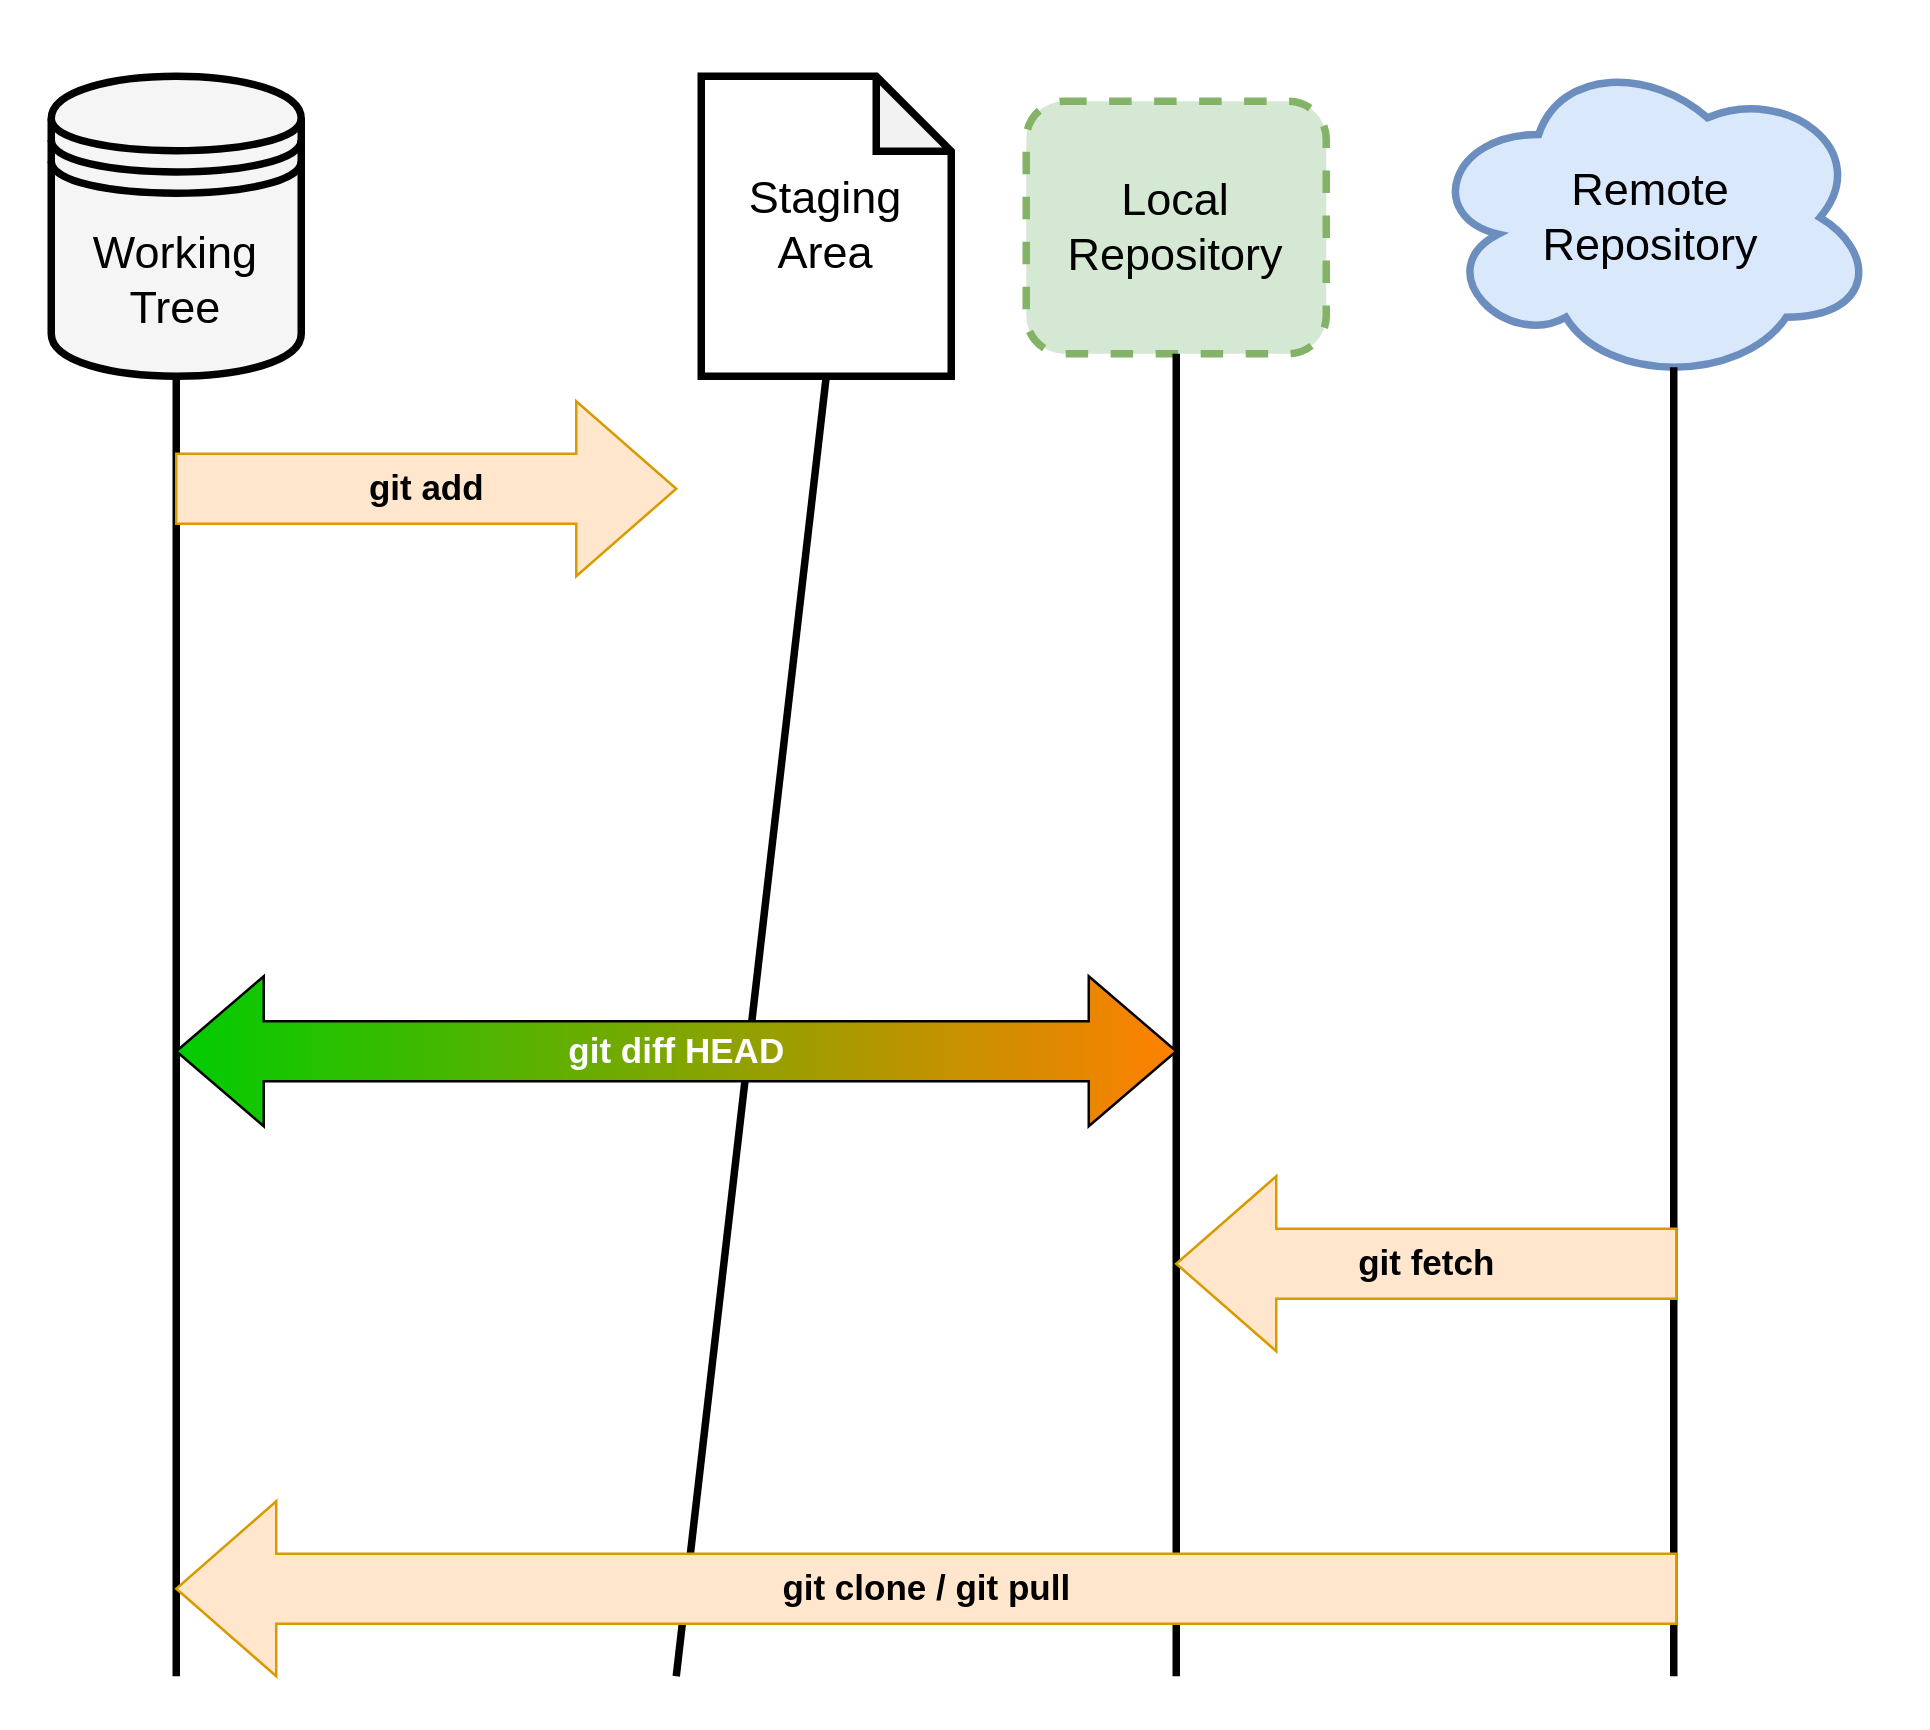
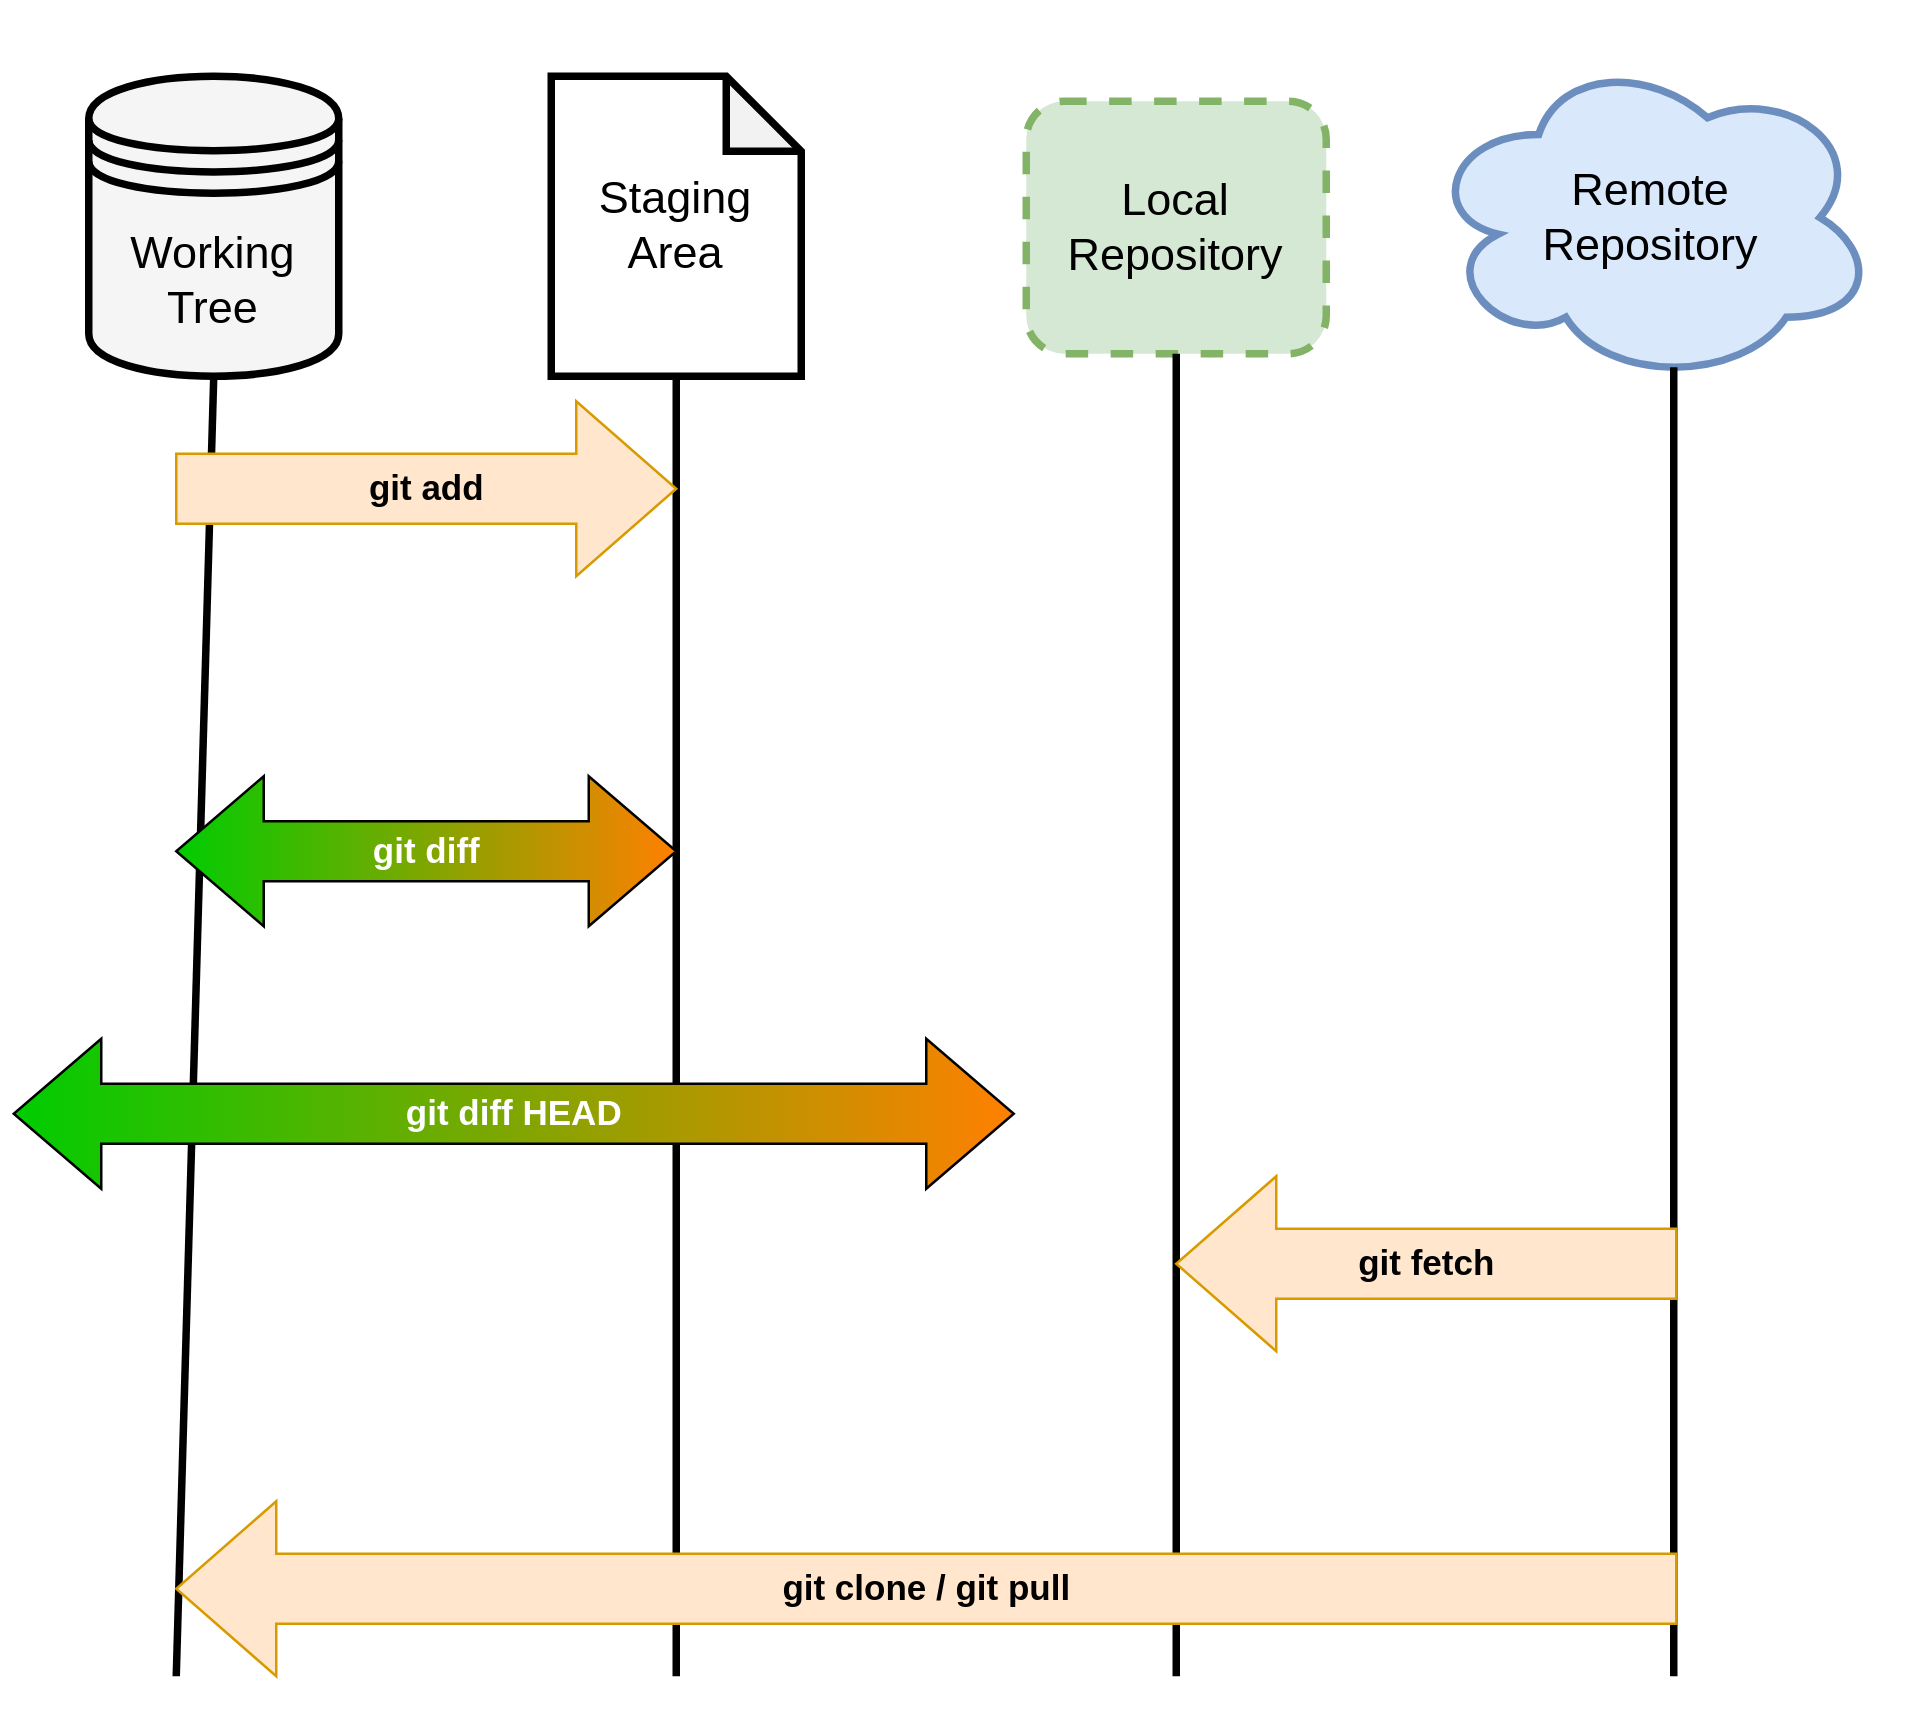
  <mxCell id="0" />
  <mxCell id="1" parent="0" />
- <mxCell id="2" value="&lt;font style=&quot;font-size: 18px;&quot;&gt;Working&lt;/font&gt;&lt;div style=&quot;font-size: 18px;&quot;&gt;&lt;font style=&quot;font-size: 18px;&quot;&gt;Tree&lt;/font&gt;&lt;/div&gt;" style="shape=datastore;whiteSpace=wrap;html=1;fillColor=#f5f5f5;fontColor=#000000;strokeColor=#000000;strokeWidth=3;" parent="1" vertex="1"><mxGeometry x="20" y="30" width="100" height="120" as="geometry" /></mxCell>
+ <mxCell id="2" value="&lt;font style=&quot;font-size: 18px;&quot;&gt;Working&lt;/font&gt;&lt;div style=&quot;font-size: 18px;&quot;&gt;&lt;font style=&quot;font-size: 18px;&quot;&gt;Tree&lt;/font&gt;&lt;/div&gt;" style="shape=datastore;whiteSpace=wrap;html=1;fillColor=#f5f5f5;fontColor=#000000;strokeColor=#000000;strokeWidth=3;" parent="1" vertex="1"><mxGeometry x="35" y="30" width="100" height="120" as="geometry" /></mxCell>
  <mxCell id="3" value="&lt;font style=&quot;font-size: 18px;&quot;&gt;Remote&lt;/font&gt;&lt;div style=&quot;font-size: 18px;&quot;&gt;&lt;span style=&quot;background-color: initial;&quot;&gt;&lt;font style=&quot;font-size: 18px;&quot;&gt;Repository&lt;/font&gt;&lt;/span&gt;&lt;/div&gt;" style="ellipse;shape=cloud;whiteSpace=wrap;html=1;fillColor=#dae8fc;strokeColor=#6c8ebf;strokeWidth=3;" parent="1" vertex="1"><mxGeometry x="570" y="20" width="180" height="133" as="geometry" /></mxCell>
  <mxCell id="4" value="&lt;font style=&quot;font-size: 18px;&quot;&gt;Local&lt;/font&gt;&lt;div style=&quot;font-size: 18px;&quot;&gt;&lt;span style=&quot;background-color: initial;&quot;&gt;&lt;font style=&quot;font-size: 18px;&quot;&gt;Repository&lt;/font&gt;&lt;/span&gt;&lt;/div&gt;" style="rounded=1;whiteSpace=wrap;html=1;fillColor=#d5e8d4;strokeColor=#82b366;strokeWidth=3;dashed=1;" parent="1" vertex="1"><mxGeometry x="410" y="40" width="120" height="101" as="geometry" /></mxCell>
- <mxCell id="5" value="&lt;font style=&quot;font-size: 18px;&quot;&gt;Staging&lt;/font&gt;&lt;div&gt;&lt;font style=&quot;font-size: 18px;&quot;&gt;Area&lt;/font&gt;&lt;/div&gt;" style="shape=note;whiteSpace=wrap;html=1;backgroundOutline=1;darkOpacity=0.05;strokeWidth=3;" parent="1" vertex="1"><mxGeometry x="280" y="30" width="100" height="120" as="geometry" /></mxCell>
+ <mxCell id="5" value="&lt;font style=&quot;font-size: 18px;&quot;&gt;Staging&lt;/font&gt;&lt;div&gt;&lt;font style=&quot;font-size: 18px;&quot;&gt;Area&lt;/font&gt;&lt;/div&gt;" style="shape=note;whiteSpace=wrap;html=1;backgroundOutline=1;darkOpacity=0.05;strokeWidth=3;" parent="1" vertex="1"><mxGeometry x="220" y="30" width="100" height="120" as="geometry" /></mxCell>
  <mxCell id="6" value="" style="endArrow=none;html=1;rounded=0;entryX=0.5;entryY=1;entryDx=0;entryDy=0;entryPerimeter=0;strokeWidth=3;" parent="1" target="5" edge="1"><mxGeometry width="50" height="50" relative="1" as="geometry"><mxPoint x="270" y="670" as="sourcePoint" /><mxPoint x="370" y="290" as="targetPoint" /></mxGeometry></mxCell>
  <mxCell id="7" value="" style="endArrow=none;html=1;rounded=0;entryX=0.5;entryY=1;entryDx=0;entryDy=0;strokeWidth=3;" parent="1" target="2" edge="1"><mxGeometry width="50" height="50" relative="1" as="geometry"><mxPoint x="70" y="670" as="sourcePoint" /><mxPoint x="120" y="250" as="targetPoint" /></mxGeometry></mxCell>
  <mxCell id="8" value="" style="endArrow=none;html=1;rounded=0;entryX=0.5;entryY=1;entryDx=0;entryDy=0;strokeWidth=3;" parent="1" target="4" edge="1"><mxGeometry width="50" height="50" relative="1" as="geometry"><mxPoint x="470" y="670" as="sourcePoint" /><mxPoint x="440" y="220" as="targetPoint" /></mxGeometry></mxCell>
  <mxCell id="9" value="&lt;font style=&quot;font-size: 14px;&quot;&gt;&lt;b&gt;git add&lt;/b&gt;&lt;/font&gt;" style="html=1;shadow=0;dashed=0;align=center;verticalAlign=middle;shape=mxgraph.arrows2.arrow;dy=0.6;dx=40;notch=0;fillColor=#ffe6cc;strokeColor=#d79b00;" parent="1" vertex="1"><mxGeometry x="70" y="160" width="200" height="70" as="geometry" /></mxCell>
- <mxCell id="11" value="&lt;font color=&quot;#ffffff&quot; style=&quot;font-size: 14px;&quot;&gt;&lt;b&gt;git diff HEAD&lt;/b&gt;&lt;/font&gt;" style="html=1;shadow=0;dashed=0;align=center;verticalAlign=middle;shape=mxgraph.arrows2.twoWayArrow;dy=0.6;dx=35;gradientColor=#FF8000;fillColor=#00CC00;gradientDirection=east;" parent="1" vertex="1"><mxGeometry x="70" y="390" width="400" height="60" as="geometry" /></mxCell>
+ <mxCell id="10" value="&lt;font color=&quot;#ffffff&quot; style=&quot;font-size: 14px;&quot;&gt;&lt;b&gt;git diff&lt;/b&gt;&lt;/font&gt;" style="html=1;shadow=0;dashed=0;align=center;verticalAlign=middle;shape=mxgraph.arrows2.twoWayArrow;dy=0.6;dx=35;gradientColor=#FF8000;fillColor=#00CC00;gradientDirection=east;" parent="1" vertex="1"><mxGeometry x="70" y="310" width="200" height="60" as="geometry" /></mxCell>
+ <mxCell id="11" value="&lt;font color=&quot;#ffffff&quot; style=&quot;font-size: 14px;&quot;&gt;&lt;b&gt;git diff HEAD&lt;/b&gt;&lt;/font&gt;" style="html=1;shadow=0;dashed=0;align=center;verticalAlign=middle;shape=mxgraph.arrows2.twoWayArrow;dy=0.6;dx=35;gradientColor=#FF8000;fillColor=#00CC00;gradientDirection=east;" parent="1" vertex="1"><mxGeometry x="5" y="415" width="400" height="60" as="geometry" /></mxCell>
  <mxCell id="12" value="" style="endArrow=none;html=1;rounded=0;strokeWidth=3;entryX=0.55;entryY=0.95;entryDx=0;entryDy=0;entryPerimeter=0;" parent="1" target="3" edge="1"><mxGeometry width="50" height="50" relative="1" as="geometry"><mxPoint x="669" y="670" as="sourcePoint" /><mxPoint x="630" y="420" as="targetPoint" /></mxGeometry></mxCell>
  <mxCell id="13" value="&lt;font style=&quot;font-size: 14px;&quot;&gt;&lt;b&gt;git fetch&lt;/b&gt;&lt;/font&gt;" style="html=1;shadow=0;dashed=0;align=center;verticalAlign=middle;shape=mxgraph.arrows2.arrow;dy=0.6;dx=40;flipH=1;notch=0;fillColor=#ffe6cc;strokeColor=#d79b00;" parent="1" vertex="1"><mxGeometry x="470" y="470" width="200" height="70" as="geometry" /></mxCell>
  <mxCell id="14" value="&lt;font style=&quot;font-size: 14px;&quot;&gt;&lt;b&gt;git clone / git pull&lt;/b&gt;&lt;/font&gt;" style="html=1;shadow=0;dashed=0;align=center;verticalAlign=middle;shape=mxgraph.arrows2.arrow;dy=0.6;dx=40;flipH=1;notch=0;fillColor=#ffe6cc;strokeColor=#d79b00;" parent="1" vertex="1"><mxGeometry x="70" y="600" width="600" height="70" as="geometry" /></mxCell>
